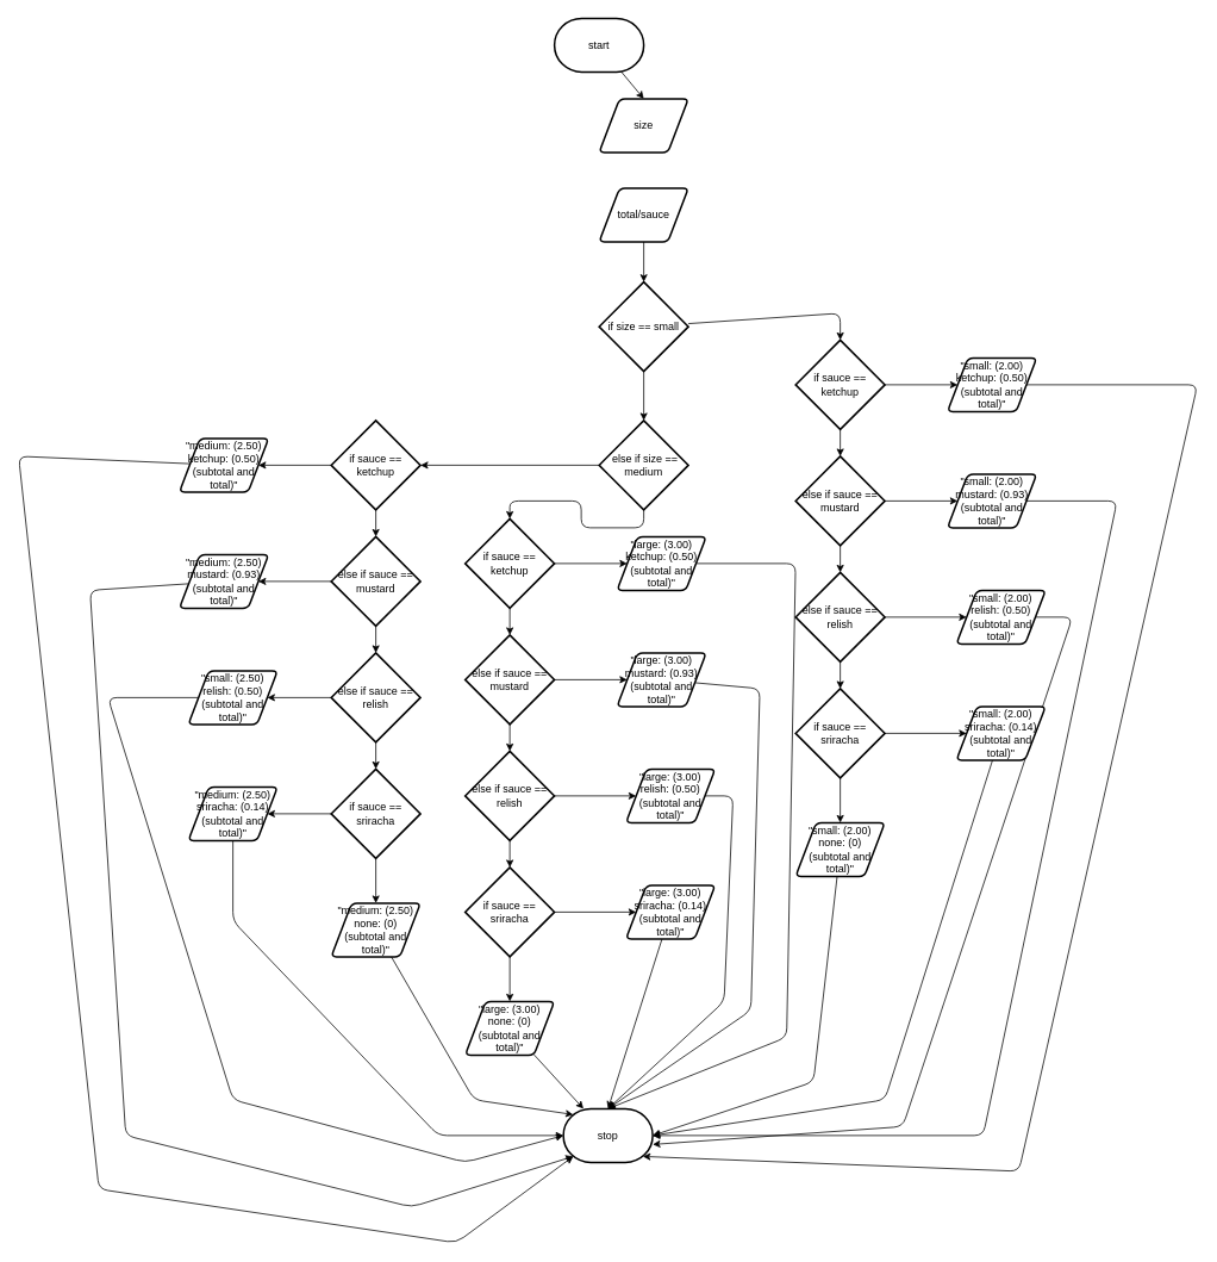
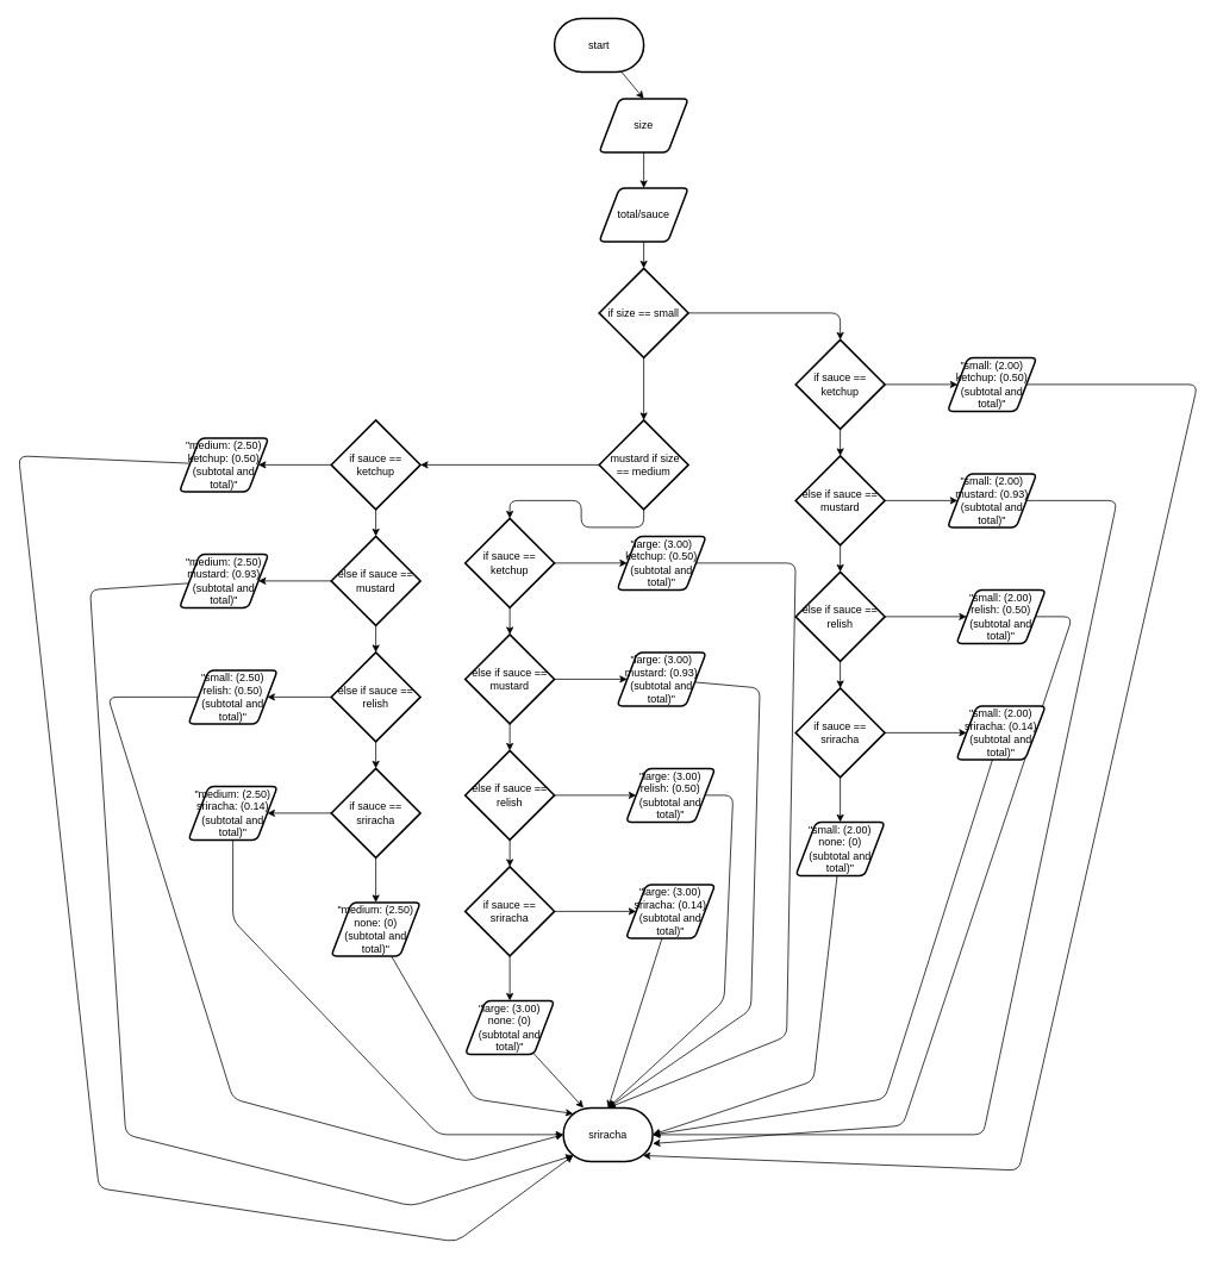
  <mxCell id="0" />
  <mxCell id="1" parent="0" />
  <mxCell id="2" value="" style="edgeStyle=none;html=1;" parent="1" source="3" edge="1"><mxGeometry relative="1" as="geometry"><mxPoint x="720" y="110" as="targetPoint" /></mxGeometry></mxCell>
  <mxCell id="3" value="start" style="strokeWidth=2;html=1;shape=mxgraph.flowchart.terminator;whiteSpace=wrap;" parent="1" vertex="1"><mxGeometry x="620" y="20" width="100" height="60" as="geometry" /></mxCell>
+ <mxCell id="4" value="" style="edgeStyle=none;html=1;" parent="1" source="5" target="7" edge="1"><mxGeometry relative="1" as="geometry" /></mxCell>
  <mxCell id="5" value="size" style="shape=parallelogram;html=1;strokeWidth=2;perimeter=parallelogramPerimeter;whiteSpace=wrap;rounded=1;arcSize=12;size=0.23;" parent="1" vertex="1"><mxGeometry x="670" y="110" width="100" height="60" as="geometry" /></mxCell>
  <mxCell id="6" value="" style="edgeStyle=none;html=1;" parent="1" source="7" target="10" edge="1"><mxGeometry relative="1" as="geometry" /></mxCell>
  <mxCell id="7" value="total/sauce" style="shape=parallelogram;html=1;strokeWidth=2;perimeter=parallelogramPerimeter;whiteSpace=wrap;rounded=1;arcSize=12;size=0.23;" parent="1" vertex="1"><mxGeometry x="670" y="210" width="100" height="60" as="geometry" /></mxCell>
  <mxCell id="8" value="" style="edgeStyle=none;html=1;entryX=0.5;entryY=0;entryDx=0;entryDy=0;entryPerimeter=0;" parent="1" source="10" target="16" edge="1"><mxGeometry relative="1" as="geometry"><mxPoint x="835.5" y="350" as="targetPoint" /><Array as="points"><mxPoint x="940" y="350" /></Array></mxGeometry></mxCell>
  <mxCell id="9" value="" style="edgeStyle=none;html=1;" parent="1" source="10" target="13" edge="1"><mxGeometry relative="1" as="geometry" /></mxCell>
- <mxCell id="10" value="if size == small" style="strokeWidth=2;html=1;shape=mxgraph.flowchart.decision;whiteSpace=wrap;" parent="1" vertex="1"><mxGeometry x="670" y="315" width="100" height="100" as="geometry" /></mxCell>
+ <mxCell id="10" value="if size == small" style="strokeWidth=2;html=1;shape=mxgraph.flowchart.decision;whiteSpace=wrap;" parent="1" vertex="1"><mxGeometry x="670" y="300" width="100" height="100" as="geometry" /></mxCell>
  <mxCell id="11" value="" style="edgeStyle=none;html=1;entryX=1;entryY=0.5;entryDx=0;entryDy=0;entryPerimeter=0;" parent="1" source="13" target="38" edge="1"><mxGeometry relative="1" as="geometry"><mxPoint x="618.75" y="520" as="targetPoint" /></mxGeometry></mxCell>
  <mxCell id="12" style="edgeStyle=none;html=1;entryX=0.5;entryY=0;entryDx=0;entryDy=0;entryPerimeter=0;exitX=0.5;exitY=1;exitDx=0;exitDy=0;exitPerimeter=0;" edge="1" parent="1" source="13" target="60"><mxGeometry relative="1" as="geometry"><Array as="points"><mxPoint x="720" y="590" /><mxPoint x="650" y="590" /><mxPoint x="650" y="560" /><mxPoint x="570" y="560" /></Array></mxGeometry></mxCell>
- <mxCell id="13" value="&amp;nbsp;else if size == medium" style="strokeWidth=2;html=1;shape=mxgraph.flowchart.decision;whiteSpace=wrap;" parent="1" vertex="1"><mxGeometry x="670" y="470" width="100" height="100" as="geometry" /></mxCell>
+ <mxCell id="13" value="&amp;nbsp;mustard if size == medium" style="strokeWidth=2;html=1;shape=mxgraph.flowchart.decision;whiteSpace=wrap;" parent="1" vertex="1"><mxGeometry x="670" y="470" width="100" height="100" as="geometry" /></mxCell>
  <mxCell id="14" value="" style="edgeStyle=none;html=1;" parent="1" source="16" target="19" edge="1"><mxGeometry relative="1" as="geometry" /></mxCell>
  <mxCell id="15" value="" style="edgeStyle=none;html=1;" edge="1" parent="1" source="16" target="27"><mxGeometry relative="1" as="geometry" /></mxCell>
  <mxCell id="16" value="if sauce == ketchup" style="strokeWidth=2;html=1;shape=mxgraph.flowchart.decision;whiteSpace=wrap;" parent="1" vertex="1"><mxGeometry x="890" y="380" width="100" height="100" as="geometry" /></mxCell>
  <mxCell id="17" value="" style="edgeStyle=none;html=1;" parent="1" source="19" target="22" edge="1"><mxGeometry relative="1" as="geometry" /></mxCell>
  <mxCell id="18" value="" style="edgeStyle=none;html=1;" edge="1" parent="1" source="19" target="29"><mxGeometry relative="1" as="geometry" /></mxCell>
  <mxCell id="19" value="else if sauce == mustard" style="strokeWidth=2;html=1;shape=mxgraph.flowchart.decision;whiteSpace=wrap;" parent="1" vertex="1"><mxGeometry x="890" y="510" width="100" height="100" as="geometry" /></mxCell>
  <mxCell id="20" value="" style="edgeStyle=none;html=1;" parent="1" source="22" target="25" edge="1"><mxGeometry relative="1" as="geometry" /></mxCell>
  <mxCell id="21" value="" style="edgeStyle=none;html=1;" edge="1" parent="1" source="22" target="31"><mxGeometry relative="1" as="geometry" /></mxCell>
  <mxCell id="22" value="else if sauce == relish" style="strokeWidth=2;html=1;shape=mxgraph.flowchart.decision;whiteSpace=wrap;" parent="1" vertex="1"><mxGeometry x="890" y="640" width="100" height="100" as="geometry" /></mxCell>
  <mxCell id="23" value="" style="edgeStyle=none;html=1;" edge="1" parent="1" source="25" target="33"><mxGeometry relative="1" as="geometry" /></mxCell>
  <mxCell id="24" value="" style="edgeStyle=none;html=1;" edge="1" parent="1" source="25" target="35"><mxGeometry relative="1" as="geometry" /></mxCell>
  <mxCell id="25" value="if sauce == sriracha" style="strokeWidth=2;html=1;shape=mxgraph.flowchart.decision;whiteSpace=wrap;" parent="1" vertex="1"><mxGeometry x="890" y="770" width="100" height="100" as="geometry" /></mxCell>
  <mxCell id="26" style="edgeStyle=none;html=1;entryX=0.89;entryY=0.89;entryDx=0;entryDy=0;entryPerimeter=0;" edge="1" parent="1" source="27" target="80"><mxGeometry relative="1" as="geometry"><Array as="points"><mxPoint x="1340" y="430" /><mxPoint x="1140" y="1310" /></Array></mxGeometry></mxCell>
  <mxCell id="27" value="&quot;small: (2.00)&lt;br&gt;ketchup: (0.50)&lt;br&gt;(subtotal and total)&quot;" style="shape=parallelogram;html=1;strokeWidth=2;perimeter=parallelogramPerimeter;whiteSpace=wrap;rounded=1;arcSize=12;size=0.23;" vertex="1" parent="1"><mxGeometry x="1060" y="400" width="100" height="60" as="geometry" /></mxCell>
  <mxCell id="28" style="edgeStyle=none;html=1;entryX=1;entryY=0.5;entryDx=0;entryDy=0;entryPerimeter=0;" edge="1" parent="1" source="29" target="80"><mxGeometry relative="1" as="geometry"><mxPoint x="730" y="1298.889" as="targetPoint" /><Array as="points"><mxPoint x="1250" y="560" /><mxPoint x="1100" y="1270" /></Array></mxGeometry></mxCell>
  <mxCell id="29" value="&quot;small: (2.00)&lt;br&gt;mustard: (0.93)&lt;br&gt;(subtotal and total)&quot;" style="shape=parallelogram;html=1;strokeWidth=2;perimeter=parallelogramPerimeter;whiteSpace=wrap;rounded=1;arcSize=12;size=0.23;" vertex="1" parent="1"><mxGeometry x="1060" y="530" width="100" height="60" as="geometry" /></mxCell>
  <mxCell id="30" style="edgeStyle=none;html=1;" edge="1" parent="1" source="31"><mxGeometry relative="1" as="geometry"><mxPoint x="730" y="1280" as="targetPoint" /><Array as="points"><mxPoint x="1200" y="690" /><mxPoint x="1010" y="1260" /></Array></mxGeometry></mxCell>
  <mxCell id="31" value="&quot;small: (2.00)&lt;br&gt;relish: (0.50)&lt;br&gt;(subtotal and total)&quot;" style="shape=parallelogram;html=1;strokeWidth=2;perimeter=parallelogramPerimeter;whiteSpace=wrap;rounded=1;arcSize=12;size=0.23;" vertex="1" parent="1"><mxGeometry x="1070" y="660" width="100" height="60" as="geometry" /></mxCell>
  <mxCell id="32" style="edgeStyle=none;html=1;" edge="1" parent="1" source="33"><mxGeometry relative="1" as="geometry"><mxPoint x="730" y="1270" as="targetPoint" /><Array as="points"><mxPoint x="990" y="1230" /></Array></mxGeometry></mxCell>
  <mxCell id="33" value="&quot;small: (2.00)&lt;br&gt;sriracha: (0.14)&lt;br&gt;(subtotal and total)&quot;" style="shape=parallelogram;html=1;strokeWidth=2;perimeter=parallelogramPerimeter;whiteSpace=wrap;rounded=1;arcSize=12;size=0.23;" vertex="1" parent="1"><mxGeometry x="1070" y="790" width="100" height="60" as="geometry" /></mxCell>
  <mxCell id="34" style="edgeStyle=none;html=1;entryX=1;entryY=0.5;entryDx=0;entryDy=0;entryPerimeter=0;" edge="1" parent="1" source="35" target="80"><mxGeometry relative="1" as="geometry"><Array as="points"><mxPoint x="910" y="1210" /></Array></mxGeometry></mxCell>
  <mxCell id="35" value="&quot;small: (2.00)&lt;br&gt;none: (0)&lt;br&gt;(subtotal and total)&quot;" style="shape=parallelogram;html=1;strokeWidth=2;perimeter=parallelogramPerimeter;whiteSpace=wrap;rounded=1;arcSize=12;size=0.23;" vertex="1" parent="1"><mxGeometry x="890" y="920" width="100" height="60" as="geometry" /></mxCell>
  <mxCell id="36" value="" style="edgeStyle=none;html=1;" edge="1" parent="1" source="38" target="41"><mxGeometry relative="1" as="geometry" /></mxCell>
  <mxCell id="37" value="" style="edgeStyle=none;html=1;" edge="1" parent="1" source="38" target="49"><mxGeometry relative="1" as="geometry" /></mxCell>
  <mxCell id="38" value="if sauce == ketchup" style="strokeWidth=2;html=1;shape=mxgraph.flowchart.decision;whiteSpace=wrap;" vertex="1" parent="1"><mxGeometry x="370" y="470" width="100" height="100" as="geometry" /></mxCell>
  <mxCell id="39" value="" style="edgeStyle=none;html=1;" edge="1" parent="1" source="41" target="44"><mxGeometry relative="1" as="geometry" /></mxCell>
  <mxCell id="40" value="" style="edgeStyle=none;html=1;" edge="1" parent="1" source="41" target="51"><mxGeometry relative="1" as="geometry" /></mxCell>
  <mxCell id="41" value="else if sauce == mustard" style="strokeWidth=2;html=1;shape=mxgraph.flowchart.decision;whiteSpace=wrap;" vertex="1" parent="1"><mxGeometry x="370" y="600" width="100" height="100" as="geometry" /></mxCell>
  <mxCell id="42" value="" style="edgeStyle=none;html=1;" edge="1" parent="1" source="44" target="47"><mxGeometry relative="1" as="geometry" /></mxCell>
  <mxCell id="43" value="" style="edgeStyle=none;html=1;" edge="1" parent="1" source="44" target="53"><mxGeometry relative="1" as="geometry" /></mxCell>
  <mxCell id="44" value="else if sauce == relish" style="strokeWidth=2;html=1;shape=mxgraph.flowchart.decision;whiteSpace=wrap;" vertex="1" parent="1"><mxGeometry x="370" y="730" width="100" height="100" as="geometry" /></mxCell>
  <mxCell id="45" value="" style="edgeStyle=none;html=1;" edge="1" parent="1" source="47" target="55"><mxGeometry relative="1" as="geometry" /></mxCell>
  <mxCell id="46" value="" style="edgeStyle=none;html=1;" edge="1" parent="1" source="47" target="57"><mxGeometry relative="1" as="geometry" /></mxCell>
  <mxCell id="47" value="if sauce == sriracha" style="strokeWidth=2;html=1;shape=mxgraph.flowchart.decision;whiteSpace=wrap;" vertex="1" parent="1"><mxGeometry x="370" y="860" width="100" height="100" as="geometry" /></mxCell>
  <mxCell id="48" style="edgeStyle=none;html=1;entryX=0.11;entryY=0.89;entryDx=0;entryDy=0;entryPerimeter=0;" edge="1" parent="1" source="49" target="80"><mxGeometry relative="1" as="geometry"><Array as="points"><mxPoint x="20" y="510" /><mxPoint x="110" y="1330" /><mxPoint x="510" y="1390" /></Array></mxGeometry></mxCell>
  <mxCell id="49" value="&quot;medium: (2.50)&lt;br&gt;ketchup: (0.50)&lt;br&gt;(subtotal and total)&quot;" style="shape=parallelogram;html=1;strokeWidth=2;perimeter=parallelogramPerimeter;whiteSpace=wrap;rounded=1;arcSize=12;size=0.23;" vertex="1" parent="1"><mxGeometry x="200" y="490" width="100" height="60" as="geometry" /></mxCell>
  <mxCell id="50" style="edgeStyle=none;html=1;entryX=0.11;entryY=0.89;entryDx=0;entryDy=0;entryPerimeter=0;" edge="1" parent="1" source="51" target="80"><mxGeometry relative="1" as="geometry"><Array as="points"><mxPoint x="100" y="660" /><mxPoint x="140" y="1270" /><mxPoint x="460" y="1350" /></Array></mxGeometry></mxCell>
  <mxCell id="51" value="&quot;medium: (2.50)&lt;br&gt;mustard: (0.93)&lt;br&gt;(subtotal and total)&quot;" style="shape=parallelogram;html=1;strokeWidth=2;perimeter=parallelogramPerimeter;whiteSpace=wrap;rounded=1;arcSize=12;size=0.23;" vertex="1" parent="1"><mxGeometry x="200" y="620" width="100" height="60" as="geometry" /></mxCell>
  <mxCell id="52" style="edgeStyle=none;html=1;" edge="1" parent="1" source="53"><mxGeometry relative="1" as="geometry"><mxPoint x="630" y="1270" as="targetPoint" /><Array as="points"><mxPoint x="120" y="780" /><mxPoint x="260" y="1230" /><mxPoint x="520" y="1300" /></Array></mxGeometry></mxCell>
  <mxCell id="53" value="&quot;small: (2.50)&lt;br&gt;relish: (0.50)&lt;br&gt;(subtotal and total)&quot;" style="shape=parallelogram;html=1;strokeWidth=2;perimeter=parallelogramPerimeter;whiteSpace=wrap;rounded=1;arcSize=12;size=0.23;" vertex="1" parent="1"><mxGeometry x="210" y="750" width="100" height="60" as="geometry" /></mxCell>
  <mxCell id="54" style="edgeStyle=none;html=1;entryX=0;entryY=0.5;entryDx=0;entryDy=0;entryPerimeter=0;" edge="1" parent="1" source="55" target="80"><mxGeometry relative="1" as="geometry"><Array as="points"><mxPoint x="260" y="1030" /><mxPoint x="490" y="1270" /></Array></mxGeometry></mxCell>
  <mxCell id="55" value="&quot;medium: (2.50)&lt;br&gt;sriracha: (0.14)&lt;br&gt;(subtotal and total)&quot;" style="shape=parallelogram;html=1;strokeWidth=2;perimeter=parallelogramPerimeter;whiteSpace=wrap;rounded=1;arcSize=12;size=0.23;" vertex="1" parent="1"><mxGeometry x="210" y="880" width="100" height="60" as="geometry" /></mxCell>
  <mxCell id="56" style="edgeStyle=none;html=1;entryX=0.11;entryY=0.11;entryDx=0;entryDy=0;entryPerimeter=0;" edge="1" parent="1" source="57" target="80"><mxGeometry relative="1" as="geometry"><Array as="points"><mxPoint x="530" y="1230" /></Array></mxGeometry></mxCell>
  <mxCell id="57" value="&quot;medium: (2.50)&lt;br&gt;none: (0)&lt;br&gt;(subtotal and total)&quot;" style="shape=parallelogram;html=1;strokeWidth=2;perimeter=parallelogramPerimeter;whiteSpace=wrap;rounded=1;arcSize=12;size=0.23;" vertex="1" parent="1"><mxGeometry x="370" y="1010" width="100" height="60" as="geometry" /></mxCell>
  <mxCell id="58" value="" style="edgeStyle=none;html=1;" edge="1" parent="1" source="60" target="63"><mxGeometry relative="1" as="geometry" /></mxCell>
  <mxCell id="59" value="" style="edgeStyle=none;html=1;" edge="1" parent="1" source="60" target="71"><mxGeometry relative="1" as="geometry" /></mxCell>
  <mxCell id="60" value="if sauce == ketchup" style="strokeWidth=2;html=1;shape=mxgraph.flowchart.decision;whiteSpace=wrap;" vertex="1" parent="1"><mxGeometry x="520" y="580" width="100" height="100" as="geometry" /></mxCell>
  <mxCell id="61" value="" style="edgeStyle=none;html=1;" edge="1" parent="1" source="63" target="66"><mxGeometry relative="1" as="geometry" /></mxCell>
  <mxCell id="62" value="" style="edgeStyle=none;html=1;" edge="1" parent="1" source="63" target="73"><mxGeometry relative="1" as="geometry" /></mxCell>
  <mxCell id="63" value="else if sauce == mustard" style="strokeWidth=2;html=1;shape=mxgraph.flowchart.decision;whiteSpace=wrap;" vertex="1" parent="1"><mxGeometry x="520" y="710" width="100" height="100" as="geometry" /></mxCell>
  <mxCell id="64" value="" style="edgeStyle=none;html=1;" edge="1" parent="1" source="66" target="69"><mxGeometry relative="1" as="geometry" /></mxCell>
  <mxCell id="65" value="" style="edgeStyle=none;html=1;" edge="1" parent="1" source="66" target="75"><mxGeometry relative="1" as="geometry" /></mxCell>
  <mxCell id="66" value="else if sauce == relish" style="strokeWidth=2;html=1;shape=mxgraph.flowchart.decision;whiteSpace=wrap;" vertex="1" parent="1"><mxGeometry x="520" y="840" width="100" height="100" as="geometry" /></mxCell>
  <mxCell id="67" value="" style="edgeStyle=none;html=1;" edge="1" parent="1" source="69" target="77"><mxGeometry relative="1" as="geometry" /></mxCell>
  <mxCell id="68" value="" style="edgeStyle=none;html=1;" edge="1" parent="1" source="69" target="79"><mxGeometry relative="1" as="geometry" /></mxCell>
  <mxCell id="69" value="if sauce == sriracha" style="strokeWidth=2;html=1;shape=mxgraph.flowchart.decision;whiteSpace=wrap;" vertex="1" parent="1"><mxGeometry x="520" y="970" width="100" height="100" as="geometry" /></mxCell>
  <mxCell id="70" style="edgeStyle=none;html=1;entryX=0.5;entryY=0;entryDx=0;entryDy=0;entryPerimeter=0;" edge="1" parent="1" source="71" target="80"><mxGeometry relative="1" as="geometry"><Array as="points"><mxPoint x="890" y="630" /><mxPoint x="880" y="1160" /></Array></mxGeometry></mxCell>
  <mxCell id="71" value="&quot;large: (3.00)&lt;br&gt;ketchup: (0.50)&lt;br&gt;(subtotal and total)&quot;" style="shape=parallelogram;html=1;strokeWidth=2;perimeter=parallelogramPerimeter;whiteSpace=wrap;rounded=1;arcSize=12;size=0.23;" vertex="1" parent="1"><mxGeometry x="690" y="600" width="100" height="60" as="geometry" /></mxCell>
  <mxCell id="72" style="edgeStyle=none;html=1;entryX=0.5;entryY=0;entryDx=0;entryDy=0;entryPerimeter=0;" edge="1" parent="1" source="73" target="80"><mxGeometry relative="1" as="geometry"><Array as="points"><mxPoint x="850" y="770" /><mxPoint x="840" y="1130" /></Array></mxGeometry></mxCell>
  <mxCell id="73" value="&quot;large: (3.00)&lt;br&gt;mustard: (0.93)&lt;br&gt;(subtotal and total)&quot;" style="shape=parallelogram;html=1;strokeWidth=2;perimeter=parallelogramPerimeter;whiteSpace=wrap;rounded=1;arcSize=12;size=0.23;" vertex="1" parent="1"><mxGeometry x="690" y="730" width="100" height="60" as="geometry" /></mxCell>
  <mxCell id="74" style="edgeStyle=none;html=1;" edge="1" parent="1" source="75"><mxGeometry relative="1" as="geometry"><mxPoint x="680" y="1240" as="targetPoint" /><Array as="points"><mxPoint x="820" y="890" /><mxPoint x="810" y="1120" /></Array></mxGeometry></mxCell>
  <mxCell id="75" value="&quot;large: (3.00)&lt;br&gt;relish: (0.50)&lt;br&gt;(subtotal and total)&quot;" style="shape=parallelogram;html=1;strokeWidth=2;perimeter=parallelogramPerimeter;whiteSpace=wrap;rounded=1;arcSize=12;size=0.23;" vertex="1" parent="1"><mxGeometry x="700" y="860" width="100" height="60" as="geometry" /></mxCell>
  <mxCell id="76" style="edgeStyle=none;html=1;entryX=0.5;entryY=0;entryDx=0;entryDy=0;entryPerimeter=0;" edge="1" parent="1" source="77" target="80"><mxGeometry relative="1" as="geometry" /></mxCell>
  <mxCell id="77" value="&quot;large: (3.00)&lt;br&gt;sriracha: (0.14)&lt;br&gt;(subtotal and total)&quot;" style="shape=parallelogram;html=1;strokeWidth=2;perimeter=parallelogramPerimeter;whiteSpace=wrap;rounded=1;arcSize=12;size=0.23;" vertex="1" parent="1"><mxGeometry x="700" y="990" width="100" height="60" as="geometry" /></mxCell>
  <mxCell id="78" value="" style="edgeStyle=none;html=1;" edge="1" parent="1" source="79" target="80"><mxGeometry relative="1" as="geometry" /></mxCell>
  <mxCell id="79" value="&quot;large: (3.00)&lt;br&gt;none: (0)&lt;br&gt;(subtotal and total)&quot;" style="shape=parallelogram;html=1;strokeWidth=2;perimeter=parallelogramPerimeter;whiteSpace=wrap;rounded=1;arcSize=12;size=0.23;" vertex="1" parent="1"><mxGeometry x="520" y="1120" width="100" height="60" as="geometry" /></mxCell>
- <mxCell id="80" value="stop" style="strokeWidth=2;html=1;shape=mxgraph.flowchart.terminator;whiteSpace=wrap;" vertex="1" parent="1"><mxGeometry x="630" y="1240" width="100" height="60" as="geometry" /></mxCell>
+ <mxCell id="80" value="sriracha" style="strokeWidth=2;html=1;shape=mxgraph.flowchart.terminator;whiteSpace=wrap;" vertex="1" parent="1"><mxGeometry x="630" y="1240" width="100" height="60" as="geometry" /></mxCell>
